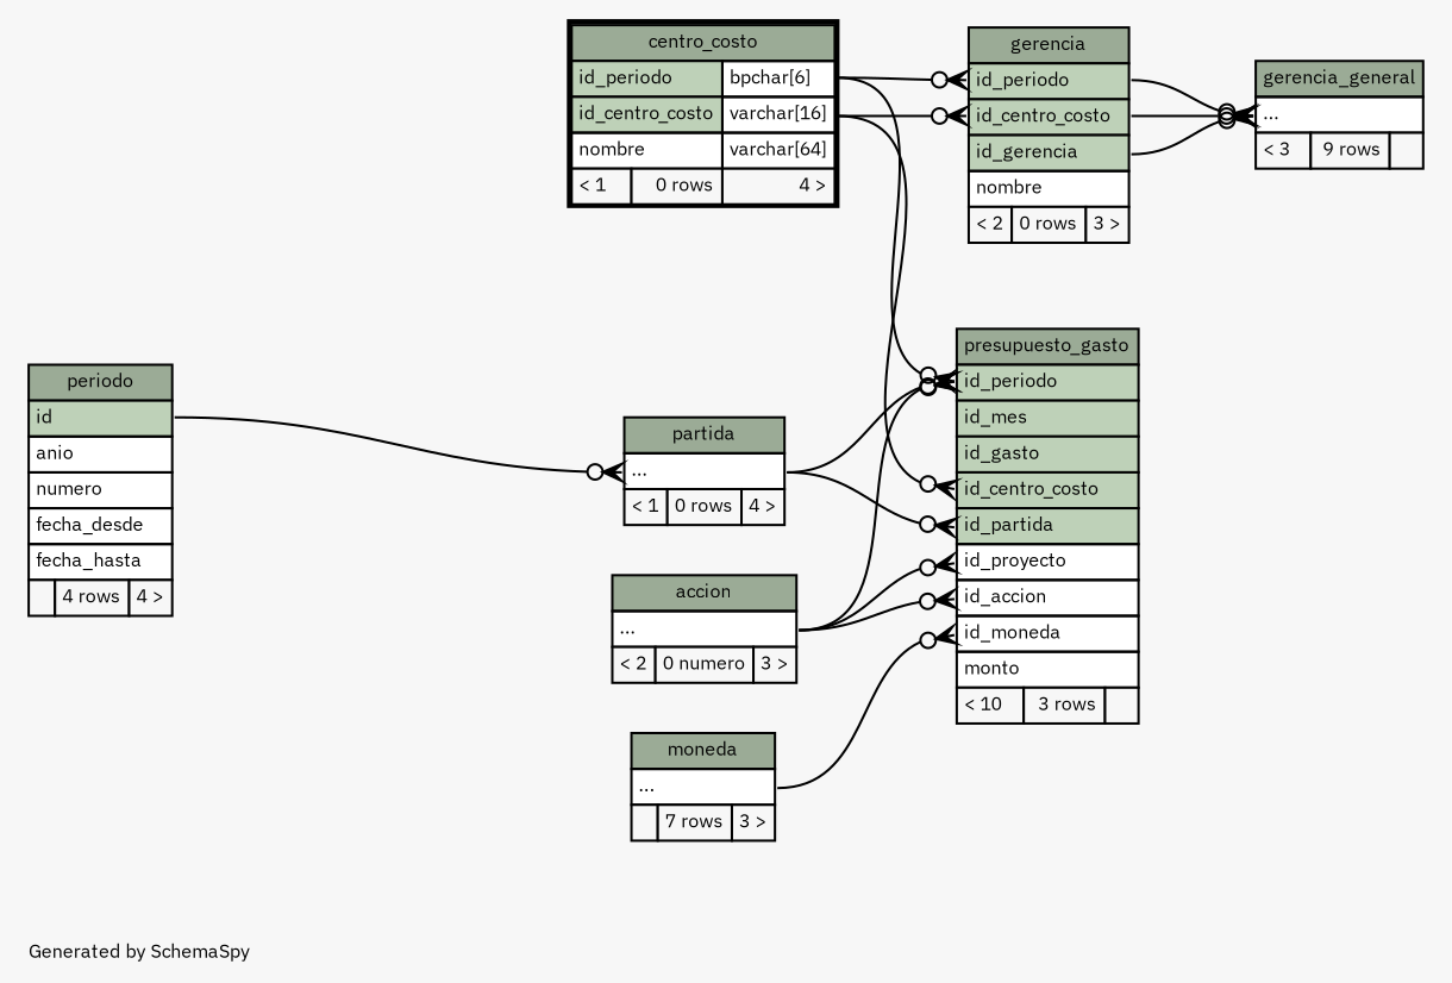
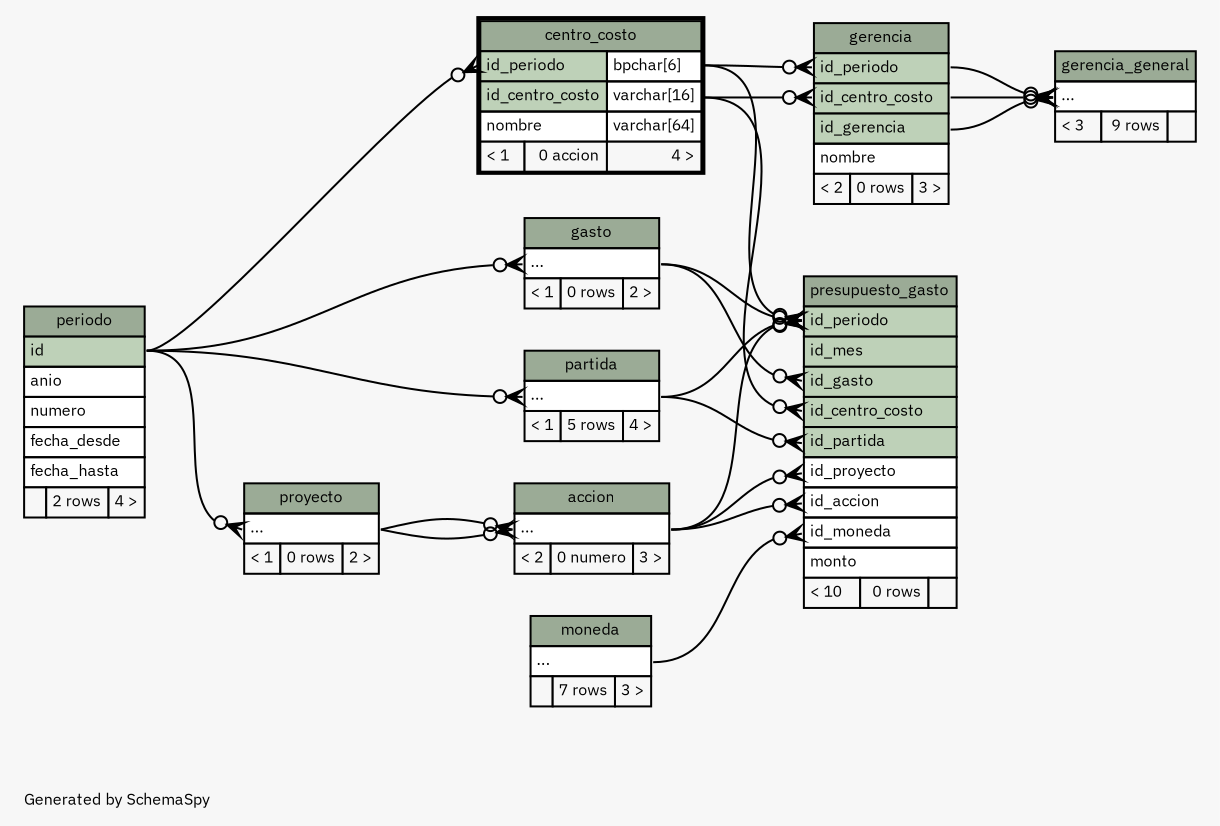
  digraph {
    bgcolor="#f7f7f7"
    fontname="IBM Plex Sans"
    fontsize=8
    label="\nGenerated by SchemaSpy"
    labeljust=l
    nodesep=0.18
    rankdir=RL
    ranksep=0.46
    node [fontname="IBM Plex Sans" fontsize=8 shape=plaintext]
    edge [arrowhead=none arrowsize=0.8 arrowtail=crowodot dir=back fontname="IBM Plex Sans" headport="elipses:e" tailport="elipses:w"]
    n1 [label=<     <TABLE BORDER="0" CELLBORDER="1" CELLSPACING="0" BGCOLOR="#ffffff">       <TR><TD COLSPAN="3" BGCOLOR="#9bab96" ALIGN="CENTER">accion</TD></TR>       <TR><TD PORT="elipses" COLSPAN="3" ALIGN="LEFT">...</TD></TR>       <TR><TD ALIGN="LEFT" BGCOLOR="#f7f7f7">&lt; 2</TD><TD ALIGN="RIGHT" BGCOLOR="#f7f7f7">0 numero</TD><TD ALIGN="RIGHT" BGCOLOR="#f7f7f7">3 &gt;</TD></TR>     </TABLE>>]
-   n3 [label=<     <TABLE BORDER="0" CELLBORDER="1" CELLSPACING="0" BGCOLOR="#ffffff">       <TR><TD COLSPAN="3" BGCOLOR="#9bab96" ALIGN="CENTER">periodo</TD></TR>       <TR><TD PORT="id" COLSPAN="3" BGCOLOR="#bed1b8" ALIGN="LEFT">id</TD></TR>       <TR><TD PORT="anio" COLSPAN="3" ALIGN="LEFT">anio</TD></TR>       <TR><TD PORT="numero" COLSPAN="3" ALIGN="LEFT">numero</TD></TR>       <TR><TD PORT="fecha_desde" COLSPAN="3" ALIGN="LEFT">fecha_desde</TD></TR>       <TR><TD PORT="fecha_hasta" COLSPAN="3" ALIGN="LEFT">fecha_hasta</TD></TR>       <TR><TD ALIGN="LEFT" BGCOLOR="#f7f7f7">  </TD><TD ALIGN="RIGHT" BGCOLOR="#f7f7f7">4 rows</TD><TD ALIGN="RIGHT" BGCOLOR="#f7f7f7">4 &gt;</TD></TR>     </TABLE>>]
-   n4 [label=<     <TABLE BORDER="2" CELLBORDER="1" CELLSPACING="0" BGCOLOR="#ffffff">       <TR><TD COLSPAN="3" BGCOLOR="#9bab96" ALIGN="CENTER">centro_costo</TD></TR>       <TR><TD PORT="id_periodo" COLSPAN="2" BGCOLOR="#bed1b8" ALIGN="LEFT">id_periodo</TD><TD PORT="id_periodo.type" ALIGN="LEFT">bpchar[6]</TD></TR>       <TR><TD PORT="id_centro_costo" COLSPAN="2" BGCOLOR="#bed1b8" ALIGN="LEFT">id_centro_costo</TD><TD PORT="id_centro_costo.type" ALIGN="LEFT">varchar[16]</TD></TR>       <TR><TD PORT="nombre" COLSPAN="2" ALIGN="LEFT">nombre</TD><TD PORT="nombre.type" ALIGN="LEFT">varchar[64]</TD></TR>       <TR><TD ALIGN="LEFT" BGCOLOR="#f7f7f7">&lt; 1</TD><TD ALIGN="RIGHT" BGCOLOR="#f7f7f7">0 rows</TD><TD ALIGN="RIGHT" BGCOLOR="#f7f7f7">4 &gt;</TD></TR>     </TABLE>>]
+   n2 [label=<     <TABLE BORDER="0" CELLBORDER="1" CELLSPACING="0" BGCOLOR="#ffffff">       <TR><TD COLSPAN="3" BGCOLOR="#9bab96" ALIGN="CENTER">proyecto</TD></TR>       <TR><TD PORT="elipses" COLSPAN="3" ALIGN="LEFT">...</TD></TR>       <TR><TD ALIGN="LEFT" BGCOLOR="#f7f7f7">&lt; 1</TD><TD ALIGN="RIGHT" BGCOLOR="#f7f7f7">0 rows</TD><TD ALIGN="RIGHT" BGCOLOR="#f7f7f7">2 &gt;</TD></TR>     </TABLE>>]
+   n3 [label=<     <TABLE BORDER="0" CELLBORDER="1" CELLSPACING="0" BGCOLOR="#ffffff">       <TR><TD COLSPAN="3" BGCOLOR="#9bab96" ALIGN="CENTER">periodo</TD></TR>       <TR><TD PORT="id" COLSPAN="3" BGCOLOR="#bed1b8" ALIGN="LEFT">id</TD></TR>       <TR><TD PORT="anio" COLSPAN="3" ALIGN="LEFT">anio</TD></TR>       <TR><TD PORT="numero" COLSPAN="3" ALIGN="LEFT">numero</TD></TR>       <TR><TD PORT="fecha_desde" COLSPAN="3" ALIGN="LEFT">fecha_desde</TD></TR>       <TR><TD PORT="fecha_hasta" COLSPAN="3" ALIGN="LEFT">fecha_hasta</TD></TR>       <TR><TD ALIGN="LEFT" BGCOLOR="#f7f7f7">  </TD><TD ALIGN="RIGHT" BGCOLOR="#f7f7f7">2 rows</TD><TD ALIGN="RIGHT" BGCOLOR="#f7f7f7">4 &gt;</TD></TR>     </TABLE>>]
+   n4 [label=<     <TABLE BORDER="2" CELLBORDER="1" CELLSPACING="0" BGCOLOR="#ffffff">       <TR><TD COLSPAN="3" BGCOLOR="#9bab96" ALIGN="CENTER">centro_costo</TD></TR>       <TR><TD PORT="id_periodo" COLSPAN="2" BGCOLOR="#bed1b8" ALIGN="LEFT">id_periodo</TD><TD PORT="id_periodo.type" ALIGN="LEFT">bpchar[6]</TD></TR>       <TR><TD PORT="id_centro_costo" COLSPAN="2" BGCOLOR="#bed1b8" ALIGN="LEFT">id_centro_costo</TD><TD PORT="id_centro_costo.type" ALIGN="LEFT">varchar[16]</TD></TR>       <TR><TD PORT="nombre" COLSPAN="2" ALIGN="LEFT">nombre</TD><TD PORT="nombre.type" ALIGN="LEFT">varchar[64]</TD></TR>       <TR><TD ALIGN="LEFT" BGCOLOR="#f7f7f7">&lt; 1</TD><TD ALIGN="RIGHT" BGCOLOR="#f7f7f7">0 accion</TD><TD ALIGN="RIGHT" BGCOLOR="#f7f7f7">4 &gt;</TD></TR>     </TABLE>>]
+   n5 [label=<     <TABLE BORDER="0" CELLBORDER="1" CELLSPACING="0" BGCOLOR="#ffffff">       <TR><TD COLSPAN="3" BGCOLOR="#9bab96" ALIGN="CENTER">gasto</TD></TR>       <TR><TD PORT="elipses" COLSPAN="3" ALIGN="LEFT">...</TD></TR>       <TR><TD ALIGN="LEFT" BGCOLOR="#f7f7f7">&lt; 1</TD><TD ALIGN="RIGHT" BGCOLOR="#f7f7f7">0 rows</TD><TD ALIGN="RIGHT" BGCOLOR="#f7f7f7">2 &gt;</TD></TR>     </TABLE>>]
    n6 [label=<     <TABLE BORDER="0" CELLBORDER="1" CELLSPACING="0" BGCOLOR="#ffffff">       <TR><TD COLSPAN="3" BGCOLOR="#9bab96" ALIGN="CENTER">gerencia</TD></TR>       <TR><TD PORT="id_periodo" COLSPAN="3" BGCOLOR="#bed1b8" ALIGN="LEFT">id_periodo</TD></TR>       <TR><TD PORT="id_centro_costo" COLSPAN="3" BGCOLOR="#bed1b8" ALIGN="LEFT">id_centro_costo</TD></TR>       <TR><TD PORT="id_gerencia" COLSPAN="3" BGCOLOR="#bed1b8" ALIGN="LEFT">id_gerencia</TD></TR>       <TR><TD PORT="nombre" COLSPAN="3" ALIGN="LEFT">nombre</TD></TR>       <TR><TD ALIGN="LEFT" BGCOLOR="#f7f7f7">&lt; 2</TD><TD ALIGN="RIGHT" BGCOLOR="#f7f7f7">0 rows</TD><TD ALIGN="RIGHT" BGCOLOR="#f7f7f7">3 &gt;</TD></TR>     </TABLE>>]
    n7 [label=<     <TABLE BORDER="0" CELLBORDER="1" CELLSPACING="0" BGCOLOR="#ffffff">       <TR><TD COLSPAN="3" BGCOLOR="#9bab96" ALIGN="CENTER">gerencia_general</TD></TR>       <TR><TD PORT="elipses" COLSPAN="3" ALIGN="LEFT">...</TD></TR>       <TR><TD ALIGN="LEFT" BGCOLOR="#f7f7f7">&lt; 3</TD><TD ALIGN="RIGHT" BGCOLOR="#f7f7f7">9 rows</TD><TD ALIGN="RIGHT" BGCOLOR="#f7f7f7">  </TD></TR>     </TABLE>>]
-   n8 [label=<     <TABLE BORDER="0" CELLBORDER="1" CELLSPACING="0" BGCOLOR="#ffffff">       <TR><TD COLSPAN="3" BGCOLOR="#9bab96" ALIGN="CENTER">partida</TD></TR>       <TR><TD PORT="elipses" COLSPAN="3" ALIGN="LEFT">...</TD></TR>       <TR><TD ALIGN="LEFT" BGCOLOR="#f7f7f7">&lt; 1</TD><TD ALIGN="RIGHT" BGCOLOR="#f7f7f7">0 rows</TD><TD ALIGN="RIGHT" BGCOLOR="#f7f7f7">4 &gt;</TD></TR>     </TABLE>>]
-   n9 [label=<     <TABLE BORDER="0" CELLBORDER="1" CELLSPACING="0" BGCOLOR="#ffffff">       <TR><TD COLSPAN="3" BGCOLOR="#9bab96" ALIGN="CENTER">presupuesto_gasto</TD></TR>       <TR><TD PORT="id_periodo" COLSPAN="3" BGCOLOR="#bed1b8" ALIGN="LEFT">id_periodo</TD></TR>       <TR><TD PORT="id_mes" COLSPAN="3" BGCOLOR="#bed1b8" ALIGN="LEFT">id_mes</TD></TR>       <TR><TD PORT="id_gasto" COLSPAN="3" BGCOLOR="#bed1b8" ALIGN="LEFT">id_gasto</TD></TR>       <TR><TD PORT="id_centro_costo" COLSPAN="3" BGCOLOR="#bed1b8" ALIGN="LEFT">id_centro_costo</TD></TR>       <TR><TD PORT="id_partida" COLSPAN="3" BGCOLOR="#bed1b8" ALIGN="LEFT">id_partida</TD></TR>       <TR><TD PORT="id_proyecto" COLSPAN="3" ALIGN="LEFT">id_proyecto</TD></TR>       <TR><TD PORT="id_accion" COLSPAN="3" ALIGN="LEFT">id_accion</TD></TR>       <TR><TD PORT="id_moneda" COLSPAN="3" ALIGN="LEFT">id_moneda</TD></TR>       <TR><TD PORT="monto" COLSPAN="3" ALIGN="LEFT">monto</TD></TR>       <TR><TD ALIGN="LEFT" BGCOLOR="#f7f7f7">&lt; 10</TD><TD ALIGN="RIGHT" BGCOLOR="#f7f7f7">3 rows</TD><TD ALIGN="RIGHT" BGCOLOR="#f7f7f7">  </TD></TR>     </TABLE>>]
+   n8 [label=<     <TABLE BORDER="0" CELLBORDER="1" CELLSPACING="0" BGCOLOR="#ffffff">       <TR><TD COLSPAN="3" BGCOLOR="#9bab96" ALIGN="CENTER">partida</TD></TR>       <TR><TD PORT="elipses" COLSPAN="3" ALIGN="LEFT">...</TD></TR>       <TR><TD ALIGN="LEFT" BGCOLOR="#f7f7f7">&lt; 1</TD><TD ALIGN="RIGHT" BGCOLOR="#f7f7f7">5 rows</TD><TD ALIGN="RIGHT" BGCOLOR="#f7f7f7">4 &gt;</TD></TR>     </TABLE>>]
+   n9 [label=<     <TABLE BORDER="0" CELLBORDER="1" CELLSPACING="0" BGCOLOR="#ffffff">       <TR><TD COLSPAN="3" BGCOLOR="#9bab96" ALIGN="CENTER">presupuesto_gasto</TD></TR>       <TR><TD PORT="id_periodo" COLSPAN="3" BGCOLOR="#bed1b8" ALIGN="LEFT">id_periodo</TD></TR>       <TR><TD PORT="id_mes" COLSPAN="3" BGCOLOR="#bed1b8" ALIGN="LEFT">id_mes</TD></TR>       <TR><TD PORT="id_gasto" COLSPAN="3" BGCOLOR="#bed1b8" ALIGN="LEFT">id_gasto</TD></TR>       <TR><TD PORT="id_centro_costo" COLSPAN="3" BGCOLOR="#bed1b8" ALIGN="LEFT">id_centro_costo</TD></TR>       <TR><TD PORT="id_partida" COLSPAN="3" BGCOLOR="#bed1b8" ALIGN="LEFT">id_partida</TD></TR>       <TR><TD PORT="id_proyecto" COLSPAN="3" ALIGN="LEFT">id_proyecto</TD></TR>       <TR><TD PORT="id_accion" COLSPAN="3" ALIGN="LEFT">id_accion</TD></TR>       <TR><TD PORT="id_moneda" COLSPAN="3" ALIGN="LEFT">id_moneda</TD></TR>       <TR><TD PORT="monto" COLSPAN="3" ALIGN="LEFT">monto</TD></TR>       <TR><TD ALIGN="LEFT" BGCOLOR="#f7f7f7">&lt; 10</TD><TD ALIGN="RIGHT" BGCOLOR="#f7f7f7">0 rows</TD><TD ALIGN="RIGHT" BGCOLOR="#f7f7f7">  </TD></TR>     </TABLE>>]
    n10 [label=<     <TABLE BORDER="0" CELLBORDER="1" CELLSPACING="0" BGCOLOR="#ffffff">       <TR><TD COLSPAN="3" BGCOLOR="#9bab96" ALIGN="CENTER">moneda</TD></TR>       <TR><TD PORT="elipses" COLSPAN="3" ALIGN="LEFT">...</TD></TR>       <TR><TD ALIGN="LEFT" BGCOLOR="#f7f7f7">  </TD><TD ALIGN="RIGHT" BGCOLOR="#f7f7f7">7 rows</TD><TD ALIGN="RIGHT" BGCOLOR="#f7f7f7">3 &gt;</TD></TR>     </TABLE>>]
+   n1 -> n2
+   n1 -> n2
+   n2 -> n3 [headport="id:e"]
+   n4 -> n3 [headport="id:e" tailport="id_periodo:w"]
+   n5 -> n3 [headport="id:e"]
    n6 -> n4 [headport="id_centro_costo.type:e" tailport="id_centro_costo:w"]
    n6 -> n4 [headport="id_periodo.type:e" tailport="id_periodo:w"]
    n7 -> n6 [headport="id_centro_costo:e"]
    n7 -> n6 [headport="id_gerencia:e"]
    n7 -> n6 [headport="id_periodo:e"]
    n8 -> n3 [headport="id:e"]
    n9 -> n1 [tailport="id_accion:w"]
    n9 -> n1 [tailport="id_periodo:w"]
    n9 -> n1 [tailport="id_proyecto:w"]
    n9 -> n4 [headport="id_centro_costo.type:e" tailport="id_centro_costo:w"]
    n9 -> n4 [headport="id_periodo.type:e" tailport="id_periodo:w"]
+   n9 -> n5 [tailport="id_gasto:w"]
+   n9 -> n5 [tailport="id_periodo:w"]
    n9 -> n8 [tailport="id_partida:w"]
    n9 -> n8 [tailport="id_periodo:w"]
    n9 -> n10 [tailport="id_moneda:w"]
  }
